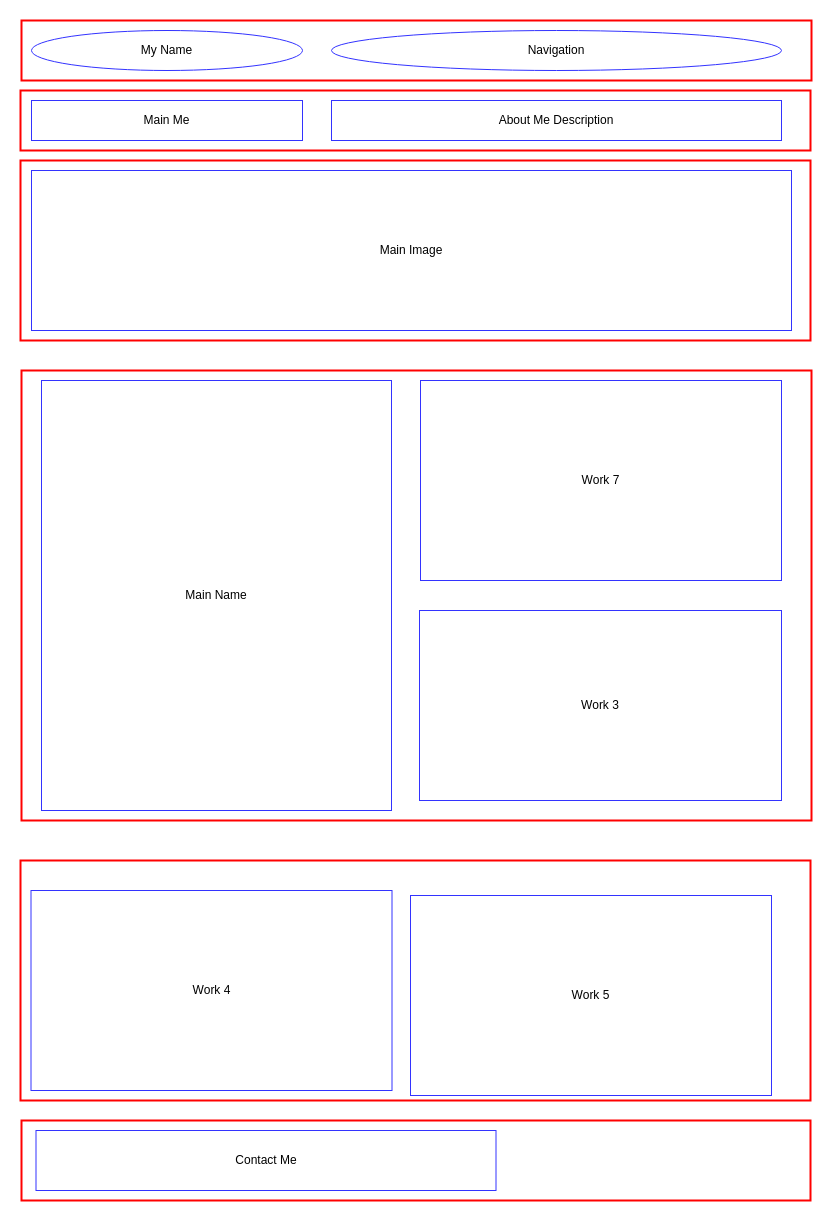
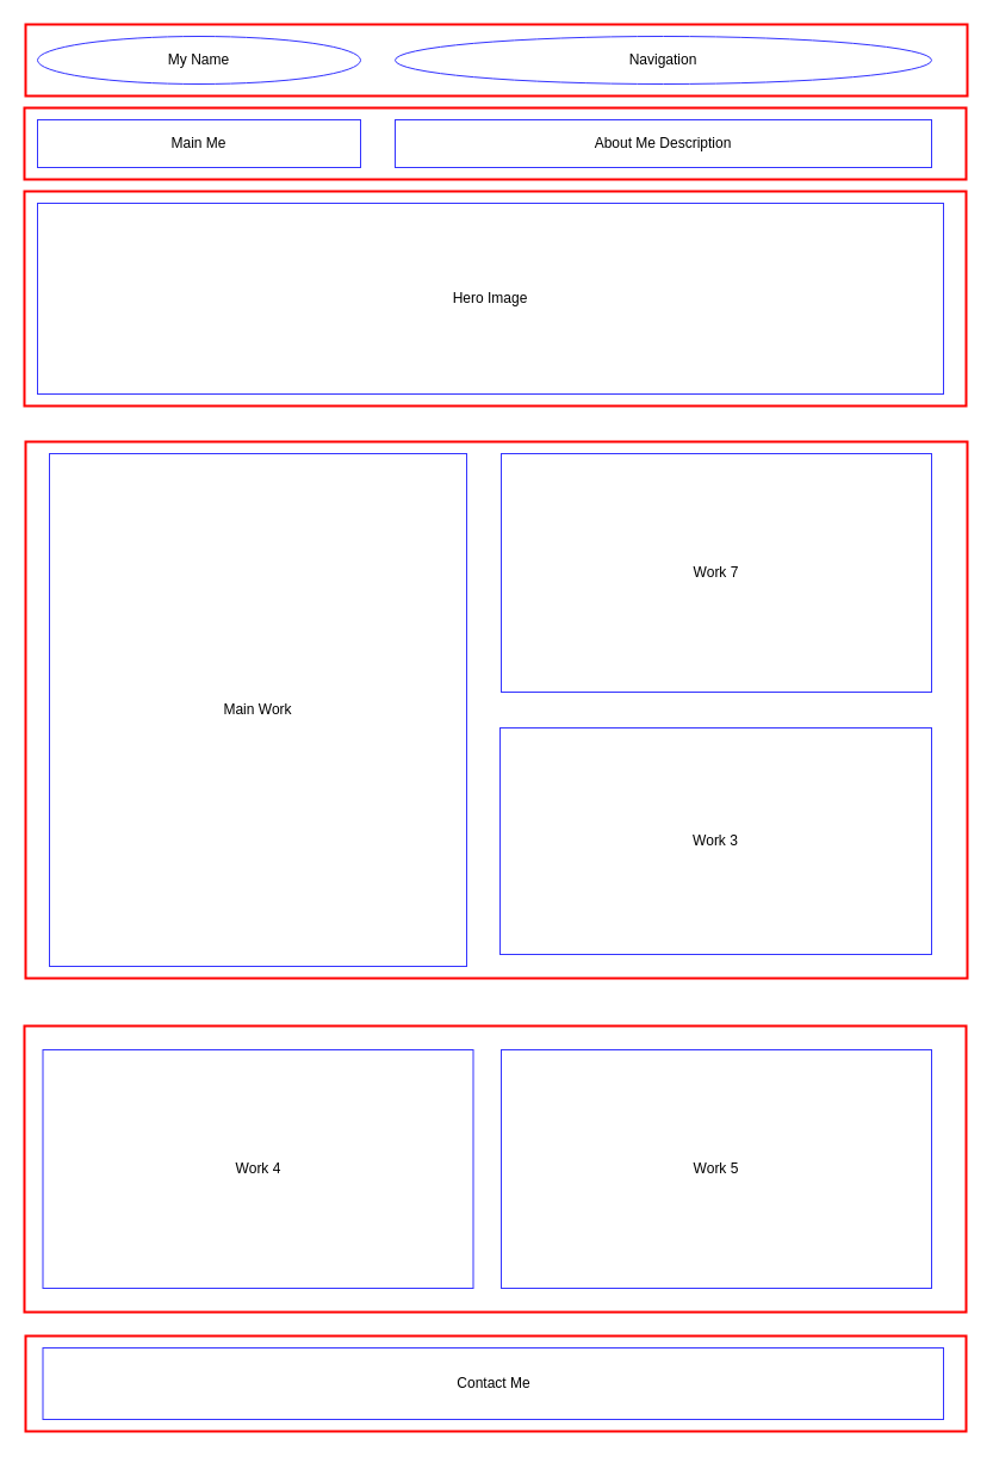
  <mxCell id="0" />
  <mxCell id="1" parent="0" />
  <mxCell id="2" value="" style="rounded=0;whiteSpace=wrap;html=1;fillColor=none;fontColor=#ffffff;strokeColor=#FF0000;strokeWidth=2;" vertex="1" parent="1"><mxGeometry x="21" y="370" width="790" height="450" as="geometry" /></mxCell>
  <mxCell id="3" value="" style="rounded=0;whiteSpace=wrap;html=1;strokeColor=#FF0000;strokeWidth=2;" vertex="1" parent="1"><mxGeometry x="21" y="20" width="790" height="60" as="geometry" /></mxCell>
  <mxCell id="4" value="" style="rounded=0;whiteSpace=wrap;html=1;strokeColor=#FF0000;strokeWidth=2;" vertex="1" parent="1"><mxGeometry x="20" y="90" width="790" height="60" as="geometry" /></mxCell>
  <mxCell id="5" value="" style="rounded=0;whiteSpace=wrap;html=1;strokeWidth=2;strokeColor=#FF0000;" vertex="1" parent="1"><mxGeometry x="20" y="160" width="790" height="180" as="geometry" /></mxCell>
- <mxCell id="6" value="Main Name" style="rounded=0;whiteSpace=wrap;html=1;fillColor=default;strokeColor=#3333FF;" vertex="1" parent="1"><mxGeometry x="41" y="380" width="350" height="430" as="geometry" /></mxCell>
+ <mxCell id="6" value="Main Work" style="rounded=0;whiteSpace=wrap;html=1;fillColor=default;strokeColor=#3333FF;" vertex="1" parent="1"><mxGeometry x="41" y="380" width="350" height="430" as="geometry" /></mxCell>
  <mxCell id="7" value="Work 7" style="rounded=0;whiteSpace=wrap;html=1;strokeColor=#3333FF;fillColor=default;" vertex="1" parent="1"><mxGeometry x="420" y="380" width="361" height="200" as="geometry" /></mxCell>
  <mxCell id="8" value="Work 3" style="rounded=0;whiteSpace=wrap;html=1;fillColor=default;strokeColor=#3333FF;" vertex="1" parent="1"><mxGeometry x="419" y="610" width="362" height="190" as="geometry" /></mxCell>
  <mxCell id="9" value="My Name" style="ellipse;whiteSpace=wrap;html=1;strokeColor=#3333FF;fillColor=default;" vertex="1" parent="1"><mxGeometry x="31" y="30" width="271" height="40" as="geometry" /></mxCell>
  <mxCell id="10" value="Navigation" style="ellipse;whiteSpace=wrap;html=1;strokeColor=#3333FF;fillColor=default;" vertex="1" parent="1"><mxGeometry x="331" y="30" width="450" height="40" as="geometry" /></mxCell>
  <mxCell id="11" value="Main Me" style="rounded=0;whiteSpace=wrap;html=1;strokeColor=#3333FF;fillColor=default;" vertex="1" parent="1"><mxGeometry x="31" y="100" width="271" height="40" as="geometry" /></mxCell>
  <mxCell id="12" value="About Me Description" style="rounded=0;whiteSpace=wrap;html=1;strokeColor=#3333FF;fillColor=default;" vertex="1" parent="1"><mxGeometry x="331" y="100" width="450" height="40" as="geometry" /></mxCell>
- <mxCell id="13" value="Main Image" style="rounded=0;whiteSpace=wrap;html=1;strokeColor=#3333FF;fillColor=default;" vertex="1" parent="1"><mxGeometry x="31" y="170" width="760" height="160" as="geometry" /></mxCell>
+ <mxCell id="13" value="Hero Image" style="rounded=0;whiteSpace=wrap;html=1;strokeColor=#3333FF;fillColor=default;" vertex="1" parent="1"><mxGeometry x="31" y="170" width="760" height="160" as="geometry" /></mxCell>
  <mxCell id="14" value="" style="rounded=0;whiteSpace=wrap;html=1;fillColor=none;fontColor=#ffffff;strokeColor=#FF0000;strokeWidth=2;" vertex="1" parent="1"><mxGeometry x="20" y="860" width="790" height="240" as="geometry" /></mxCell>
- <mxCell id="15" value="Work 4" style="rounded=0;whiteSpace=wrap;html=1;strokeColor=#3333FF;fillColor=default;" vertex="1" parent="1"><mxGeometry x="30.5" y="890" width="361" height="200" as="geometry" /></mxCell>
- <mxCell id="16" value="Work 5" style="rounded=0;whiteSpace=wrap;html=1;strokeColor=#3333FF;fillColor=default;" vertex="1" parent="1"><mxGeometry x="410" y="895" width="361" height="200" as="geometry" /></mxCell>
+ <mxCell id="15" value="Work 4" style="rounded=0;whiteSpace=wrap;html=1;strokeColor=#3333FF;fillColor=default;" vertex="1" parent="1"><mxGeometry x="35.5" y="880" width="361" height="200" as="geometry" /></mxCell>
+ <mxCell id="16" value="Work 5" style="rounded=0;whiteSpace=wrap;html=1;strokeColor=#3333FF;fillColor=default;" vertex="1" parent="1"><mxGeometry x="420" y="880" width="361" height="200" as="geometry" /></mxCell>
  <mxCell id="17" value="" style="rounded=0;whiteSpace=wrap;html=1;fillColor=none;fontColor=#ffffff;strokeColor=#FF0000;strokeWidth=2;" vertex="1" parent="1"><mxGeometry x="21" y="1120" width="789" height="80" as="geometry" /></mxCell>
- <mxCell id="18" value="Contact Me" style="rounded=0;whiteSpace=wrap;html=1;strokeColor=#3333FF;fillColor=default;" vertex="1" parent="1"><mxGeometry x="35.5" y="1130" width="460" height="60" as="geometry" /></mxCell>
+ <mxCell id="18" value="Contact Me" style="rounded=0;whiteSpace=wrap;html=1;strokeColor=#3333FF;fillColor=default;" vertex="1" parent="1"><mxGeometry x="35.5" y="1130" width="755.5" height="60" as="geometry" /></mxCell>
